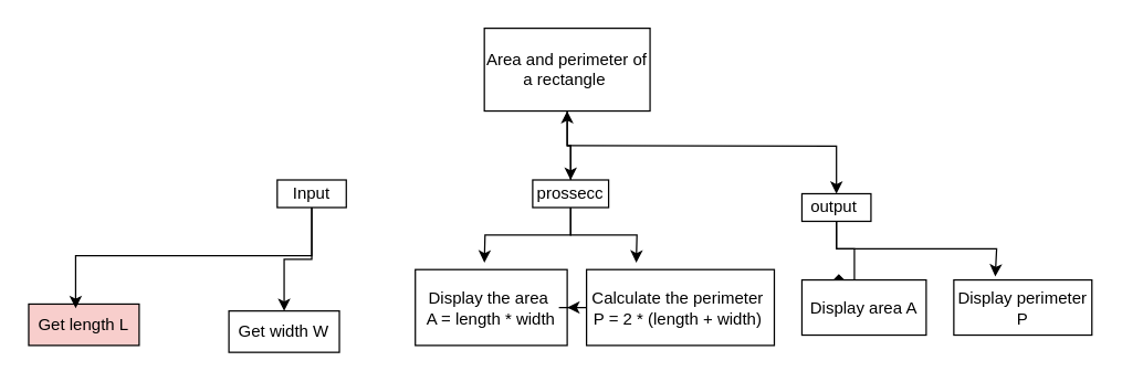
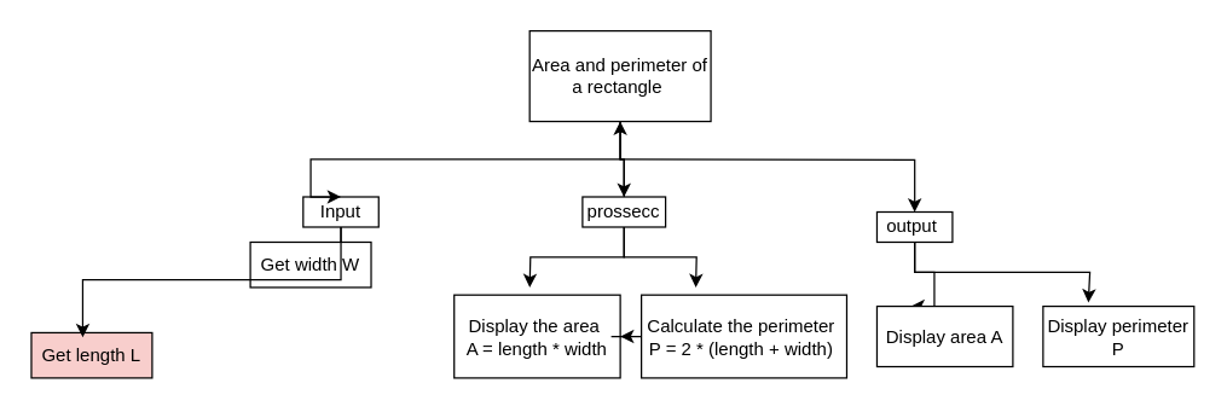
  <mxCell id="0" />
  <mxCell id="1" parent="0" />
  <mxCell id="2" style="edgeStyle=orthogonalEdgeStyle;rounded=0;orthogonalLoop=1;jettySize=auto;html=1;entryX=0.5;entryY=0;entryDx=0;entryDy=0;" parent="1" source="3" target="9" edge="1"><mxGeometry relative="1" as="geometry" /></mxCell>
  <mxCell id="3" value="Area and perimeter of a rectangle&amp;nbsp;" style="rounded=0;whiteSpace=wrap;html=1;" parent="1" vertex="1"><mxGeometry x="350" y="20" width="120" height="60" as="geometry" /></mxCell>
  <mxCell id="4" style="edgeStyle=orthogonalEdgeStyle;rounded=0;orthogonalLoop=1;jettySize=auto;html=1;" parent="1" source="5" target="12" edge="1"><mxGeometry relative="1" as="geometry" /></mxCell>
  <mxCell id="5" value="Input" style="rounded=0;whiteSpace=wrap;html=1;" parent="1" vertex="1"><mxGeometry x="200" y="130" width="50" height="20" as="geometry" /></mxCell>
  <mxCell id="6" value="" style="edgeStyle=orthogonalEdgeStyle;rounded=0;orthogonalLoop=1;jettySize=auto;html=1;" parent="1" source="9" target="3" edge="1"><mxGeometry relative="1" as="geometry" /></mxCell>
  <mxCell id="7" style="edgeStyle=orthogonalEdgeStyle;rounded=0;orthogonalLoop=1;jettySize=auto;html=1;exitX=0.5;exitY=1;exitDx=0;exitDy=0;" parent="1" source="9" edge="1"><mxGeometry relative="1" as="geometry"><mxPoint x="350" y="190" as="targetPoint" /></mxGeometry></mxCell>
  <mxCell id="8" style="edgeStyle=orthogonalEdgeStyle;rounded=0;orthogonalLoop=1;jettySize=auto;html=1;exitX=0.5;exitY=1;exitDx=0;exitDy=0;" parent="1" source="9" edge="1"><mxGeometry relative="1" as="geometry"><mxPoint x="460" y="190" as="targetPoint" /></mxGeometry></mxCell>
  <mxCell id="9" value="prossecc" style="rounded=0;whiteSpace=wrap;html=1;" parent="1" vertex="1"><mxGeometry x="385" y="130" width="55" height="20" as="geometry" /></mxCell>
+ <mxCell id="10" style="edgeStyle=orthogonalEdgeStyle;rounded=0;orthogonalLoop=1;jettySize=auto;html=1;exitX=0.5;exitY=1;exitDx=0;exitDy=0;entryX=0.5;entryY=0;entryDx=0;entryDy=0;" parent="1" source="3" target="5" edge="1"><mxGeometry relative="1" as="geometry"><Array as="points"><mxPoint x="410" y="105" /><mxPoint x="205" y="105" /></Array></mxGeometry></mxCell>
  <mxCell id="11" value="Get length L" style="rounded=0;whiteSpace=wrap;html=1;fillColor=#f8cecc;" parent="1" vertex="1"><mxGeometry x="20" y="220" width="80" height="30" as="geometry" /></mxCell>
- <mxCell id="12" value="Get width W" style="rounded=0;whiteSpace=wrap;html=1;" parent="1" vertex="1"><mxGeometry x="165" y="225" width="80" height="30" as="geometry" /></mxCell>
+ <mxCell id="12" value="Get width W" style="rounded=0;whiteSpace=wrap;html=1;" parent="1" vertex="1"><mxGeometry x="165" y="160" width="80" height="30" as="geometry" /></mxCell>
  <mxCell id="13" style="edgeStyle=orthogonalEdgeStyle;rounded=0;orthogonalLoop=1;jettySize=auto;html=1;exitX=0.5;exitY=1;exitDx=0;exitDy=0;" parent="1" source="9" target="9" edge="1"><mxGeometry relative="1" as="geometry" /></mxCell>
  <mxCell id="14" value="" style="edgeStyle=orthogonalEdgeStyle;rounded=0;orthogonalLoop=1;jettySize=auto;html=1;entryX=0.5;entryY=0;entryDx=0;entryDy=0;" parent="1" target="17" edge="1"><mxGeometry relative="1" as="geometry"><mxPoint x="410" y="105" as="sourcePoint" /><mxPoint x="595" y="195" as="targetPoint" /></mxGeometry></mxCell>
- <mxCell id="15" style="edgeStyle=orthogonalEdgeStyle;rounded=0;orthogonalLoop=1;jettySize=auto;html=1;exitX=0.5;exitY=1;exitDx=0;exitDy=0;entryX=0.25;entryY=0;entryDx=0;entryDy=0;endArrow=diamond;" parent="1" source="17" target="22" edge="1"><mxGeometry relative="1" as="geometry"><Array as="points"><mxPoint x="605" y="180" /><mxPoint x="618" y="180" /></Array></mxGeometry></mxCell>
+ <mxCell id="15" style="edgeStyle=orthogonalEdgeStyle;rounded=0;orthogonalLoop=1;jettySize=auto;html=1;exitX=0.5;exitY=1;exitDx=0;exitDy=0;entryX=0.25;entryY=0;entryDx=0;entryDy=0;" parent="1" source="17" target="22" edge="1"><mxGeometry relative="1" as="geometry"><Array as="points"><mxPoint x="605" y="180" /><mxPoint x="618" y="180" /></Array></mxGeometry></mxCell>
  <mxCell id="16" style="edgeStyle=orthogonalEdgeStyle;rounded=0;orthogonalLoop=1;jettySize=auto;html=1;exitX=0.5;exitY=1;exitDx=0;exitDy=0;" parent="1" source="17" edge="1"><mxGeometry relative="1" as="geometry"><mxPoint x="720" y="200" as="targetPoint" /><Array as="points"><mxPoint x="605" y="180" /><mxPoint x="721" y="180" /></Array></mxGeometry></mxCell>
  <mxCell id="17" value="output&amp;nbsp;" style="rounded=0;whiteSpace=wrap;html=1;" parent="1" vertex="1"><mxGeometry x="580" y="140" width="50" height="20" as="geometry" /></mxCell>
  <mxCell id="18" value="Display the area&amp;nbsp;&lt;div&gt;A = length * width&lt;/div&gt;" style="rounded=0;whiteSpace=wrap;html=1;" parent="1" vertex="1"><mxGeometry x="300" y="195" width="110" height="55" as="geometry" /></mxCell>
  <mxCell id="19" value="" style="edgeStyle=orthogonalEdgeStyle;rounded=0;orthogonalLoop=1;jettySize=auto;html=1;" edge="1" parent="1" source="20" target="18"><mxGeometry relative="1" as="geometry" /></mxCell>
  <mxCell id="20" value="Calculate the&amp;nbsp;perimeter&amp;nbsp; P = 2 * (length + width)&amp;nbsp;" style="rounded=0;whiteSpace=wrap;html=1;" parent="1" vertex="1"><mxGeometry x="424" y="195" width="136" height="55" as="geometry" /></mxCell>
  <mxCell id="21" value="Display perimeter P" style="rounded=0;whiteSpace=wrap;html=1;" parent="1" vertex="1"><mxGeometry x="690" y="202.5" width="100" height="40" as="geometry" /></mxCell>
  <mxCell id="22" value="Display area A" style="rounded=0;whiteSpace=wrap;html=1;" parent="1" vertex="1"><mxGeometry x="580" y="202.5" width="90" height="40" as="geometry" /></mxCell>
  <mxCell id="23" style="edgeStyle=orthogonalEdgeStyle;rounded=0;orthogonalLoop=1;jettySize=auto;html=1;exitX=0.5;exitY=1;exitDx=0;exitDy=0;entryX=0.425;entryY=0.1;entryDx=0;entryDy=0;entryPerimeter=0;" parent="1" source="5" target="11" edge="1"><mxGeometry relative="1" as="geometry" /></mxCell>
